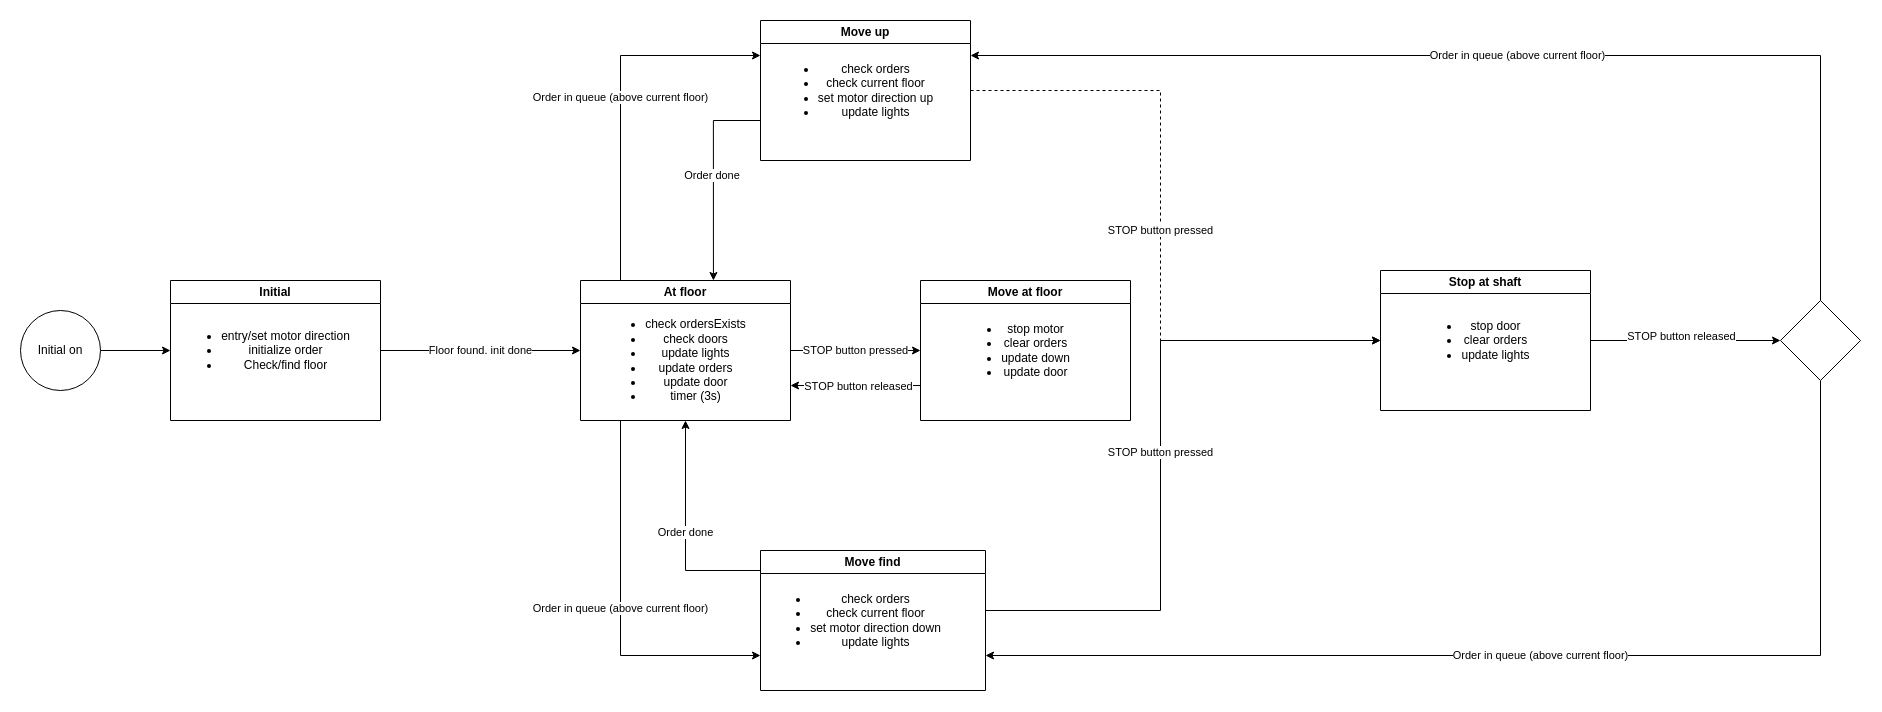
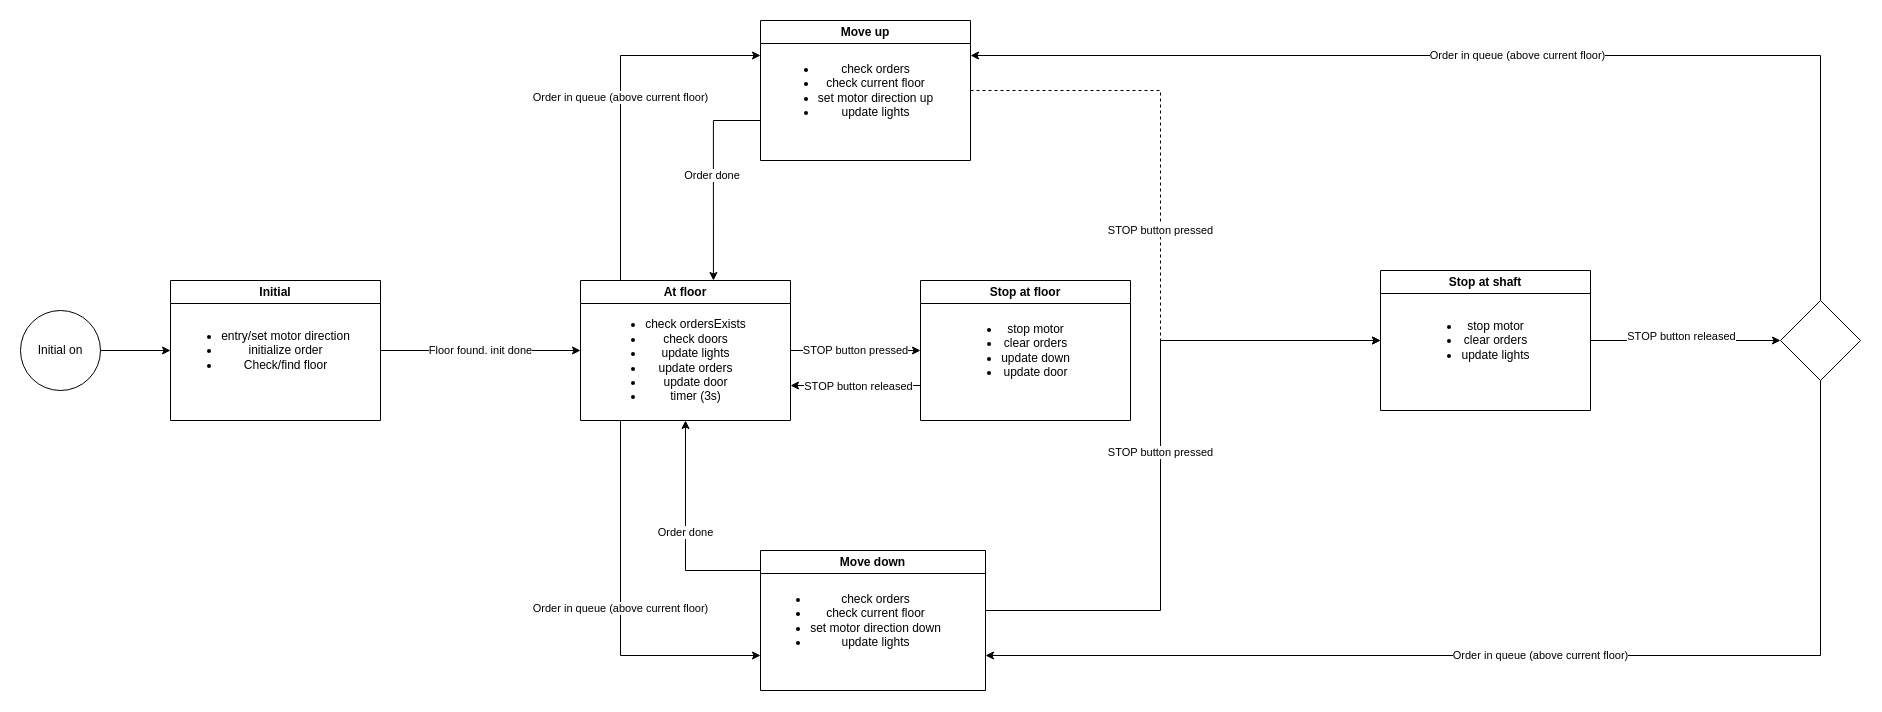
  <mxCell id="0" />
  <mxCell id="1" parent="0" />
  <mxCell id="2" style="edgeStyle=orthogonalEdgeStyle;rounded=0;orthogonalLoop=1;jettySize=auto;html=1;entryX=0;entryY=0.5;entryDx=0;entryDy=0;" edge="1" parent="1" source="3" target="5"><mxGeometry relative="1" as="geometry" /></mxCell>
  <mxCell id="3" value="Initial on" style="ellipse;whiteSpace=wrap;html=1;aspect=fixed;" vertex="1" parent="1"><mxGeometry x="20" y="310" width="80" height="80" as="geometry" /></mxCell>
  <mxCell id="4" value="Floor found. init done" style="edgeStyle=orthogonalEdgeStyle;rounded=0;orthogonalLoop=1;jettySize=auto;html=1;exitX=1;exitY=0.5;exitDx=0;exitDy=0;entryX=0;entryY=0.5;entryDx=0;entryDy=0;" edge="1" parent="1" source="5" target="10"><mxGeometry relative="1" as="geometry" /></mxCell>
  <mxCell id="5" value="Initial" style="swimlane;whiteSpace=wrap;html=1;" vertex="1" parent="1"><mxGeometry x="170" y="280" width="210" height="140" as="geometry" /></mxCell>
  <mxCell id="6" value="&lt;ul&gt;&lt;li&gt;entry/set motor direction&lt;/li&gt;&lt;li&gt;initialize order&lt;/li&gt;&lt;li&gt;Check/find floor&lt;/li&gt;&lt;/ul&gt;" style="text;html=1;align=center;verticalAlign=middle;resizable=0;points=[];autosize=1;strokeColor=none;fillColor=none;movable=0;rotatable=0;deletable=0;editable=0;locked=1;connectable=0;" vertex="1" parent="5"><mxGeometry y="25" width="190" height="90" as="geometry" /></mxCell>
  <mxCell id="7" value="Order in queue (above current floor)" style="edgeStyle=orthogonalEdgeStyle;rounded=0;orthogonalLoop=1;jettySize=auto;html=1;entryX=0;entryY=0.75;entryDx=0;entryDy=0;" edge="1" parent="1" source="10" target="14"><mxGeometry relative="1" as="geometry"><Array as="points"><mxPoint x="620" y="655" /></Array></mxGeometry></mxCell>
  <mxCell id="8" value="Order in queue (above current floor)" style="edgeStyle=orthogonalEdgeStyle;rounded=0;orthogonalLoop=1;jettySize=auto;html=1;entryX=0;entryY=0.25;entryDx=0;entryDy=0;" edge="1" parent="1" source="10" target="17"><mxGeometry relative="1" as="geometry"><Array as="points"><mxPoint x="620" y="55" /></Array><mxPoint as="offset" /></mxGeometry></mxCell>
  <mxCell id="9" value="STOP button pressed" style="edgeStyle=orthogonalEdgeStyle;rounded=0;orthogonalLoop=1;jettySize=auto;html=1;entryX=0;entryY=0.5;entryDx=0;entryDy=0;" edge="1" parent="1" source="10" target="21"><mxGeometry relative="1" as="geometry" /></mxCell>
  <mxCell id="10" value="At floor" style="swimlane;whiteSpace=wrap;html=1;" vertex="1" parent="1"><mxGeometry x="580" y="280" width="210" height="140" as="geometry" /></mxCell>
  <mxCell id="11" value="&lt;ul&gt;&lt;li&gt;check ordersExists&lt;/li&gt;&lt;li&gt;check doors&lt;/li&gt;&lt;li&gt;update lights&lt;/li&gt;&lt;li&gt;update orders&lt;/li&gt;&lt;li&gt;update door&lt;/li&gt;&lt;li&gt;timer (3s)&lt;/li&gt;&lt;/ul&gt;" style="text;html=1;align=center;verticalAlign=middle;resizable=1;points=[];autosize=1;strokeColor=none;fillColor=none;movable=1;rotatable=1;deletable=1;editable=1;locked=0;connectable=1;" vertex="1" parent="10"><mxGeometry x="15" y="20" width="160" height="120" as="geometry" /></mxCell>
  <mxCell id="12" value="STOP button pressed" style="edgeStyle=orthogonalEdgeStyle;rounded=0;orthogonalLoop=1;jettySize=auto;html=1;entryX=0;entryY=0.5;entryDx=0;entryDy=0;" edge="1" parent="1" source="14" target="27"><mxGeometry relative="1" as="geometry"><Array as="points"><mxPoint x="1160" y="610" /><mxPoint x="1160" y="340" /></Array></mxGeometry></mxCell>
  <mxCell id="13" value="Order done" style="edgeStyle=orthogonalEdgeStyle;rounded=0;orthogonalLoop=1;jettySize=auto;html=1;entryX=0.5;entryY=1;entryDx=0;entryDy=0;" edge="1" parent="1" source="14" target="10"><mxGeometry relative="1" as="geometry"><Array as="points"><mxPoint x="685" y="570" /></Array></mxGeometry></mxCell>
- <mxCell id="14" value="Move find" style="swimlane;whiteSpace=wrap;html=1;" vertex="1" parent="1"><mxGeometry x="760" y="550" width="225" height="140" as="geometry" /></mxCell>
+ <mxCell id="14" value="Move down" style="swimlane;whiteSpace=wrap;html=1;" vertex="1" parent="1"><mxGeometry x="760" y="550" width="225" height="140" as="geometry" /></mxCell>
  <mxCell id="15" value="&lt;ul&gt;&lt;li&gt;check orders&lt;/li&gt;&lt;li&gt;check current floor&lt;/li&gt;&lt;li&gt;set motor direction down&lt;/li&gt;&lt;li&gt;update lights&lt;/li&gt;&lt;/ul&gt;" style="text;html=1;align=center;verticalAlign=middle;resizable=1;points=[];autosize=1;strokeColor=none;fillColor=none;movable=1;rotatable=1;deletable=1;editable=1;locked=0;connectable=1;" vertex="1" parent="14"><mxGeometry y="20" width="190" height="100" as="geometry" /></mxCell>
  <mxCell id="16" value="STOP button pressed" style="edgeStyle=orthogonalEdgeStyle;rounded=0;orthogonalLoop=1;jettySize=auto;html=1;entryX=0;entryY=0.5;entryDx=0;entryDy=0;dashed=1;" edge="1" parent="1" source="17" target="27"><mxGeometry relative="1" as="geometry"><mxPoint x="1030" y="470" as="targetPoint" /><Array as="points"><mxPoint x="1160" y="90" /><mxPoint x="1160" y="340" /></Array></mxGeometry></mxCell>
  <mxCell id="17" value="Move up" style="swimlane;whiteSpace=wrap;html=1;" vertex="1" parent="1"><mxGeometry x="760" y="20" width="210" height="140" as="geometry" /></mxCell>
  <mxCell id="18" value="&lt;ul&gt;&lt;li&gt;check orders&lt;/li&gt;&lt;li&gt;check current floor&lt;/li&gt;&lt;li&gt;set motor direction up&lt;/li&gt;&lt;li&gt;update lights&lt;/li&gt;&lt;/ul&gt;" style="text;html=1;align=center;verticalAlign=middle;resizable=1;points=[];autosize=1;strokeColor=none;fillColor=none;movable=1;rotatable=1;deletable=1;editable=1;locked=0;connectable=1;" vertex="1" parent="17"><mxGeometry x="5" y="20" width="180" height="100" as="geometry" /></mxCell>
  <mxCell id="19" style="edgeStyle=orthogonalEdgeStyle;rounded=0;orthogonalLoop=1;jettySize=auto;html=1;entryX=1;entryY=0.75;entryDx=0;entryDy=0;" edge="1" parent="1" source="21" target="10"><mxGeometry relative="1" as="geometry"><Array as="points"><mxPoint x="880" y="385" /><mxPoint x="880" y="385" /></Array></mxGeometry></mxCell>
  <mxCell id="20" value="STOP button released" style="edgeLabel;html=1;align=center;verticalAlign=middle;resizable=0;points=[];" vertex="1" connectable="0" parent="19"><mxGeometry x="-0.026" relative="1" as="geometry"><mxPoint as="offset" /></mxGeometry></mxCell>
- <mxCell id="21" value="Move at floor" style="swimlane;whiteSpace=wrap;html=1;" vertex="1" parent="1"><mxGeometry x="920" y="280" width="210" height="140" as="geometry" /></mxCell>
+ <mxCell id="21" value="Stop at floor" style="swimlane;whiteSpace=wrap;html=1;" vertex="1" parent="1"><mxGeometry x="920" y="280" width="210" height="140" as="geometry" /></mxCell>
  <mxCell id="22" value="&lt;ul&gt;&lt;li&gt;stop motor&lt;/li&gt;&lt;li&gt;clear orders&lt;/li&gt;&lt;li&gt;update down&lt;/li&gt;&lt;li&gt;update door&lt;/li&gt;&lt;/ul&gt;" style="text;html=1;align=center;verticalAlign=middle;resizable=1;points=[];autosize=1;strokeColor=none;fillColor=none;movable=1;rotatable=1;deletable=1;editable=1;locked=0;connectable=1;" vertex="1" parent="21"><mxGeometry x="30" y="20" width="130" height="100" as="geometry" /></mxCell>
  <mxCell id="23" style="edgeStyle=orthogonalEdgeStyle;rounded=0;orthogonalLoop=1;jettySize=auto;html=1;entryX=0.633;entryY=0;entryDx=0;entryDy=0;entryPerimeter=0;" edge="1" parent="1" source="17" target="10"><mxGeometry relative="1" as="geometry"><Array as="points"><mxPoint x="713" y="120" /></Array></mxGeometry></mxCell>
  <mxCell id="24" value="&amp;nbsp;Order done" style="edgeLabel;html=1;align=center;verticalAlign=middle;resizable=0;points=[];" vertex="1" connectable="0" parent="23"><mxGeometry x="-0.015" y="-3" relative="1" as="geometry"><mxPoint as="offset" /></mxGeometry></mxCell>
  <mxCell id="25" style="edgeStyle=orthogonalEdgeStyle;rounded=0;orthogonalLoop=1;jettySize=auto;html=1;" edge="1" parent="1" source="27" target="31"><mxGeometry relative="1" as="geometry" /></mxCell>
  <mxCell id="26" value="STOP button released" style="edgeLabel;html=1;align=center;verticalAlign=middle;resizable=0;points=[];" vertex="1" connectable="0" parent="25"><mxGeometry x="-0.057" y="5" relative="1" as="geometry"><mxPoint as="offset" /></mxGeometry></mxCell>
  <mxCell id="27" value="Stop at shaft" style="swimlane;whiteSpace=wrap;html=1;" vertex="1" parent="1"><mxGeometry x="1380" y="270" width="210" height="140" as="geometry" /></mxCell>
- <mxCell id="28" value="&lt;ul&gt;&lt;li&gt;stop door&lt;/li&gt;&lt;li&gt;clear orders&lt;/li&gt;&lt;li&gt;update lights&lt;/li&gt;&lt;/ul&gt;" style="text;html=1;align=center;verticalAlign=middle;resizable=1;points=[];autosize=1;strokeColor=none;fillColor=none;movable=1;rotatable=1;deletable=1;editable=1;locked=0;connectable=1;" vertex="1" parent="27"><mxGeometry x="30" y="25" width="130" height="90" as="geometry" /></mxCell>
+ <mxCell id="28" value="&lt;ul&gt;&lt;li&gt;stop motor&lt;/li&gt;&lt;li&gt;clear orders&lt;/li&gt;&lt;li&gt;update lights&lt;/li&gt;&lt;/ul&gt;" style="text;html=1;align=center;verticalAlign=middle;resizable=1;points=[];autosize=1;strokeColor=none;fillColor=none;movable=1;rotatable=1;deletable=1;editable=1;locked=0;connectable=1;" vertex="1" parent="27"><mxGeometry x="30" y="25" width="130" height="90" as="geometry" /></mxCell>
  <mxCell id="29" value="Order in queue (above current floor)" style="edgeStyle=orthogonalEdgeStyle;rounded=0;orthogonalLoop=1;jettySize=auto;html=1;entryX=1;entryY=0.75;entryDx=0;entryDy=0;" edge="1" parent="1" source="31" target="14"><mxGeometry relative="1" as="geometry"><Array as="points"><mxPoint x="1820" y="655" /></Array></mxGeometry></mxCell>
  <mxCell id="30" value="Order in queue (above current floor)" style="edgeStyle=orthogonalEdgeStyle;rounded=0;orthogonalLoop=1;jettySize=auto;html=1;entryX=1;entryY=0.25;entryDx=0;entryDy=0;" edge="1" parent="1" source="31" target="17"><mxGeometry relative="1" as="geometry"><Array as="points"><mxPoint x="1820" y="55" /></Array></mxGeometry></mxCell>
  <mxCell id="31" value="" style="rhombus;whiteSpace=wrap;html=1;" vertex="1" parent="1"><mxGeometry x="1780" y="300" width="80" height="80" as="geometry" /></mxCell>
